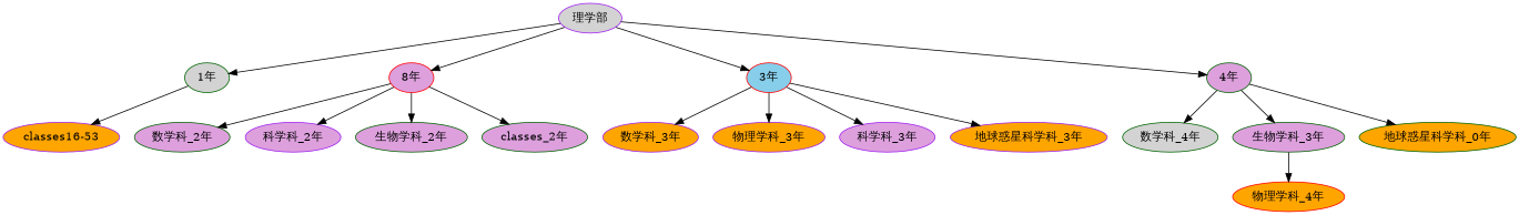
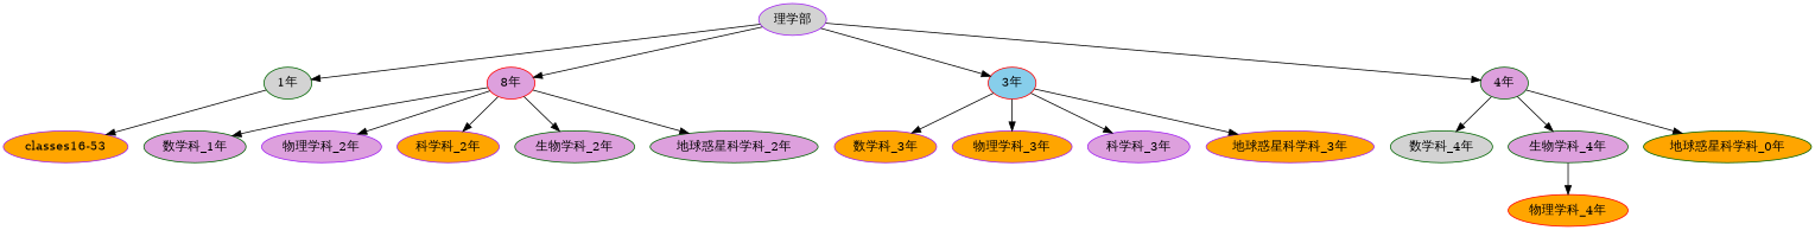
  digraph {
    node [color=purple fillcolor=plum style=filled]
    "理学部" [fillcolor=lightgrey]
    "1年" [color=darkgreen fillcolor=lightgrey]
    n3 [color=red label="8年"]
    "3年" [color=red fillcolor=skyblue]
    "4年" [color=darkgreen]
    "classes16-53" [fillcolor=orange]
-   "数学科_2年" [color=darkgreen]
-   "科学科_2年"
+   "数学科_2年" [color=darkgreen label="数学科_1年"]
+   "物理学科_2年"
+   "科学科_2年" [fillcolor=orange]
    "生物学科_2年" [color=darkgreen]
-   "地球惑星科学科_2年" [color=darkgreen label="classes_2年"]
+   "地球惑星科学科_2年" [color=darkgreen]
    "数学科_3年" [fillcolor=orange]
    "物理学科_3年" [fillcolor=orange]
    "科学科_3年"
    "地球惑星科学科_3年" [fillcolor=orange]
    "数学科_4年" [color=darkgreen fillcolor=lightgrey]
-   "生物学科_4年" [color=darkgreen label="生物学科_3年"]
+   "生物学科_4年" [color=darkgreen]
    n18 [color=darkgreen fillcolor=orange label="地球惑星科学科_0年"]
    "物理学科_4年" [color=red fillcolor=orange]
    "理学部" -> "1年"
    "理学部" -> n3
    "理学部" -> "3年"
    "理学部" -> "4年"
    "1年" -> "classes16-53"
    n3 -> "数学科_2年"
+   n3 -> "物理学科_2年"
    n3 -> "科学科_2年"
    n3 -> "生物学科_2年"
    n3 -> "地球惑星科学科_2年"
    "3年" -> "数学科_3年"
    "3年" -> "物理学科_3年"
    "3年" -> "科学科_3年"
    "3年" -> "地球惑星科学科_3年"
    "4年" -> "数学科_4年"
    "4年" -> "生物学科_4年"
    "4年" -> n18
    "生物学科_4年" -> "物理学科_4年"
  }
